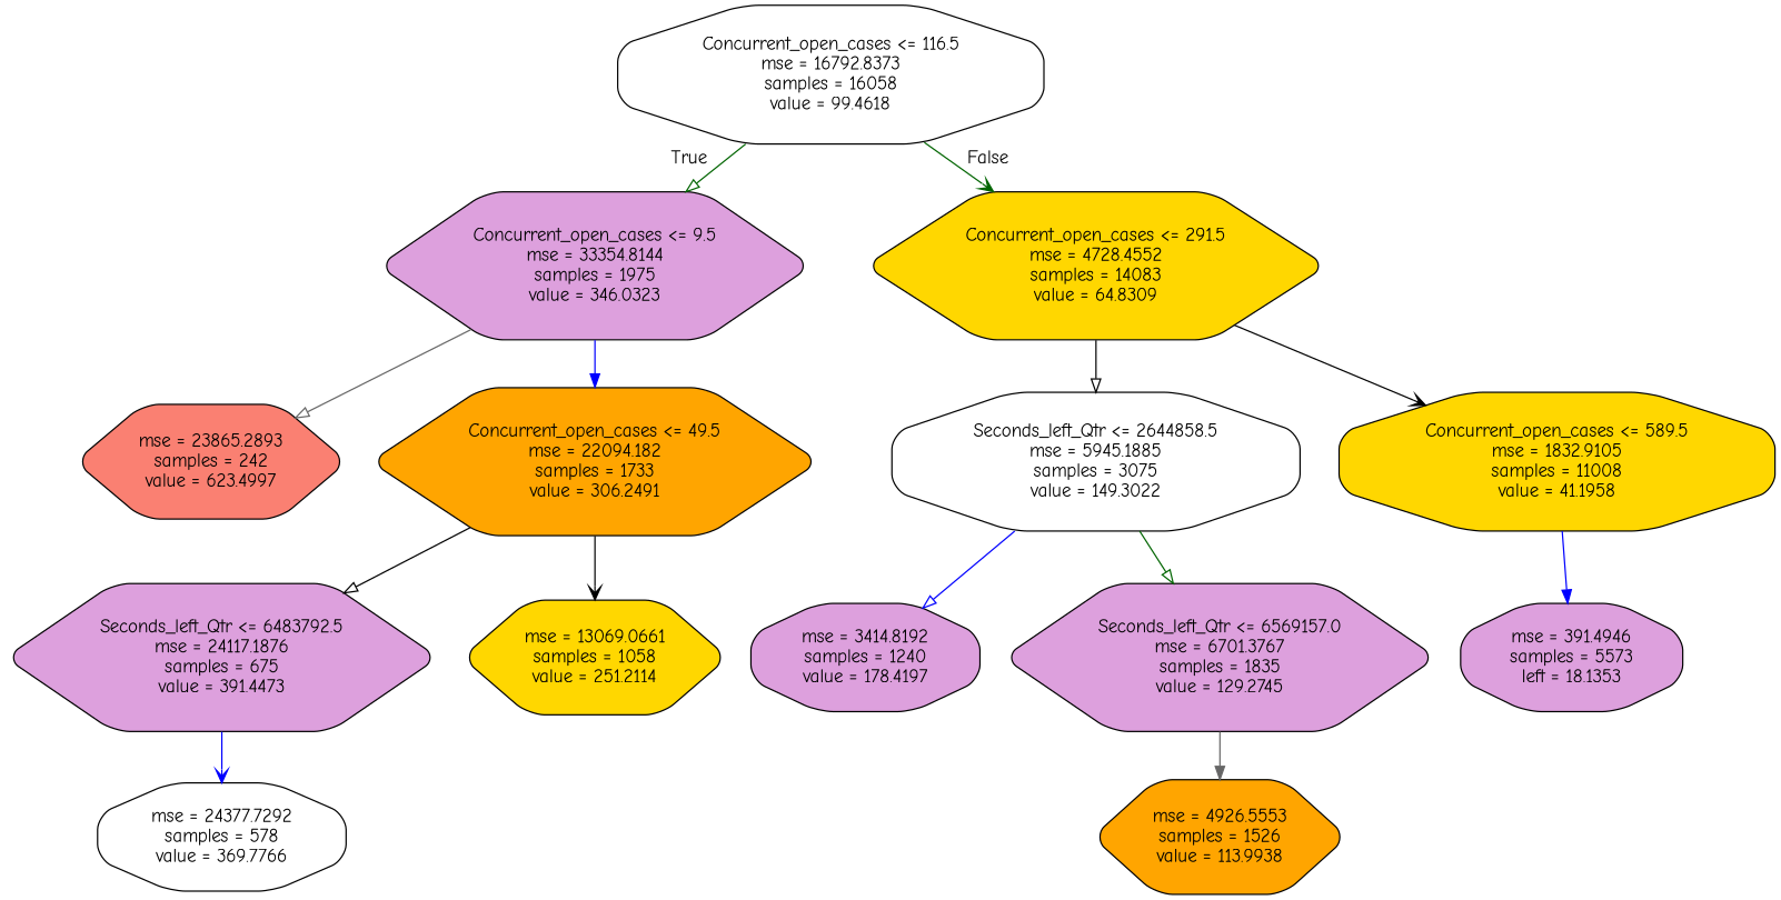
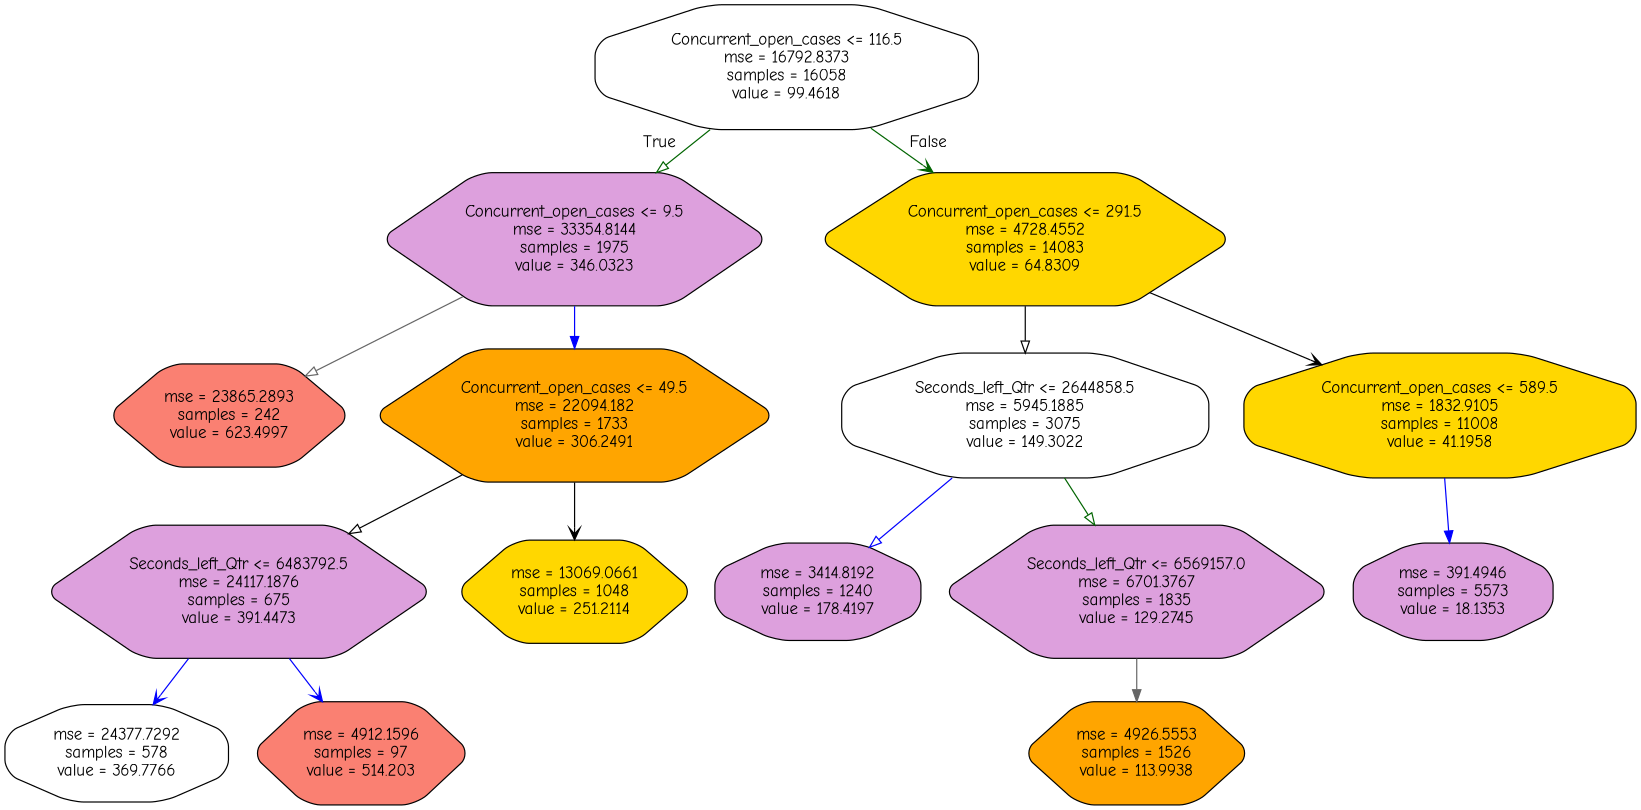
  digraph {
    fontname="Comic Neue"
    node [color=black fillcolor=plum fontname="Comic Neue" shape=hexagon style="filled, rounded"]
    edge [arrowhead=onormal color=blue fontname="Comic Neue"]
    n1 [fillcolor=white label="Concurrent_open_cases <= 116.5\nmse = 16792.8373\nsamples = 16058\nvalue = 99.4618" shape=octagon]
    n2 [label="Concurrent_open_cases <= 9.5\nmse = 33354.8144\nsamples = 1975\nvalue = 346.0323"]
    n3 [fillcolor=gold label="Concurrent_open_cases <= 291.5\nmse = 4728.4552\nsamples = 14083\nvalue = 64.8309"]
    n4 [fillcolor=salmon label="mse = 23865.2893\nsamples = 242\nvalue = 623.4997"]
    n5 [fillcolor=orange label="Concurrent_open_cases <= 49.5\nmse = 22094.182\nsamples = 1733\nvalue = 306.2491"]
    n6 [fillcolor=white label="Seconds_left_Qtr <= 2644858.5\nmse = 5945.1885\nsamples = 3075\nvalue = 149.3022" shape=octagon]
    n7 [fillcolor=gold label="Concurrent_open_cases <= 589.5\nmse = 1832.9105\nsamples = 11008\nvalue = 41.1958" shape=octagon]
    n8 [label="Seconds_left_Qtr <= 6483792.5\nmse = 24117.1876\nsamples = 675\nvalue = 391.4473"]
-   n9 [fillcolor=gold label="mse = 13069.0661\nsamples = 1058\nvalue = 251.2114"]
+   n9 [fillcolor=gold label="mse = 13069.0661\nsamples = 1048\nvalue = 251.2114"]
    n10 [fillcolor=white label="mse = 24377.7292\nsamples = 578\nvalue = 369.7766" shape=octagon]
+   n11 [fillcolor=salmon label="mse = 4912.1596\nsamples = 97\nvalue = 514.203"]
    n12 [label="mse = 3414.8192\nsamples = 1240\nvalue = 178.4197" shape=octagon]
    n13 [label="Seconds_left_Qtr <= 6569157.0\nmse = 6701.3767\nsamples = 1835\nvalue = 129.2745"]
-   n14 [label="mse = 391.4946\nsamples = 5573\nleft = 18.1353" shape=octagon]
+   n14 [label="mse = 391.4946\nsamples = 5573\nvalue = 18.1353" shape=octagon]
    n15 [fillcolor=orange label="mse = 4926.5553\nsamples = 1526\nvalue = 113.9938"]
    n1 -> n2 [color=darkgreen headlabel=True labelangle=45 labeldistance=2.5]
    n1 -> n3 [arrowhead=vee color=darkgreen headlabel=False labelangle=-45 labeldistance=2.5]
    n2 -> n4 [color=gray40]
    n2 -> n5 [arrowhead=normal]
    n3 -> n6 [color=black]
    n3 -> n7 [arrowhead=vee color=black]
    n5 -> n8 [color=black]
    n5 -> n9 [arrowhead=vee color=black]
    n6 -> n12
    n6 -> n13 [color=darkgreen]
    n7 -> n14 [arrowhead=normal]
    n8 -> n10 [arrowhead=vee]
+   n8 -> n11 [arrowhead=vee]
    n13 -> n15 [arrowhead=normal color=gray40]
  }
